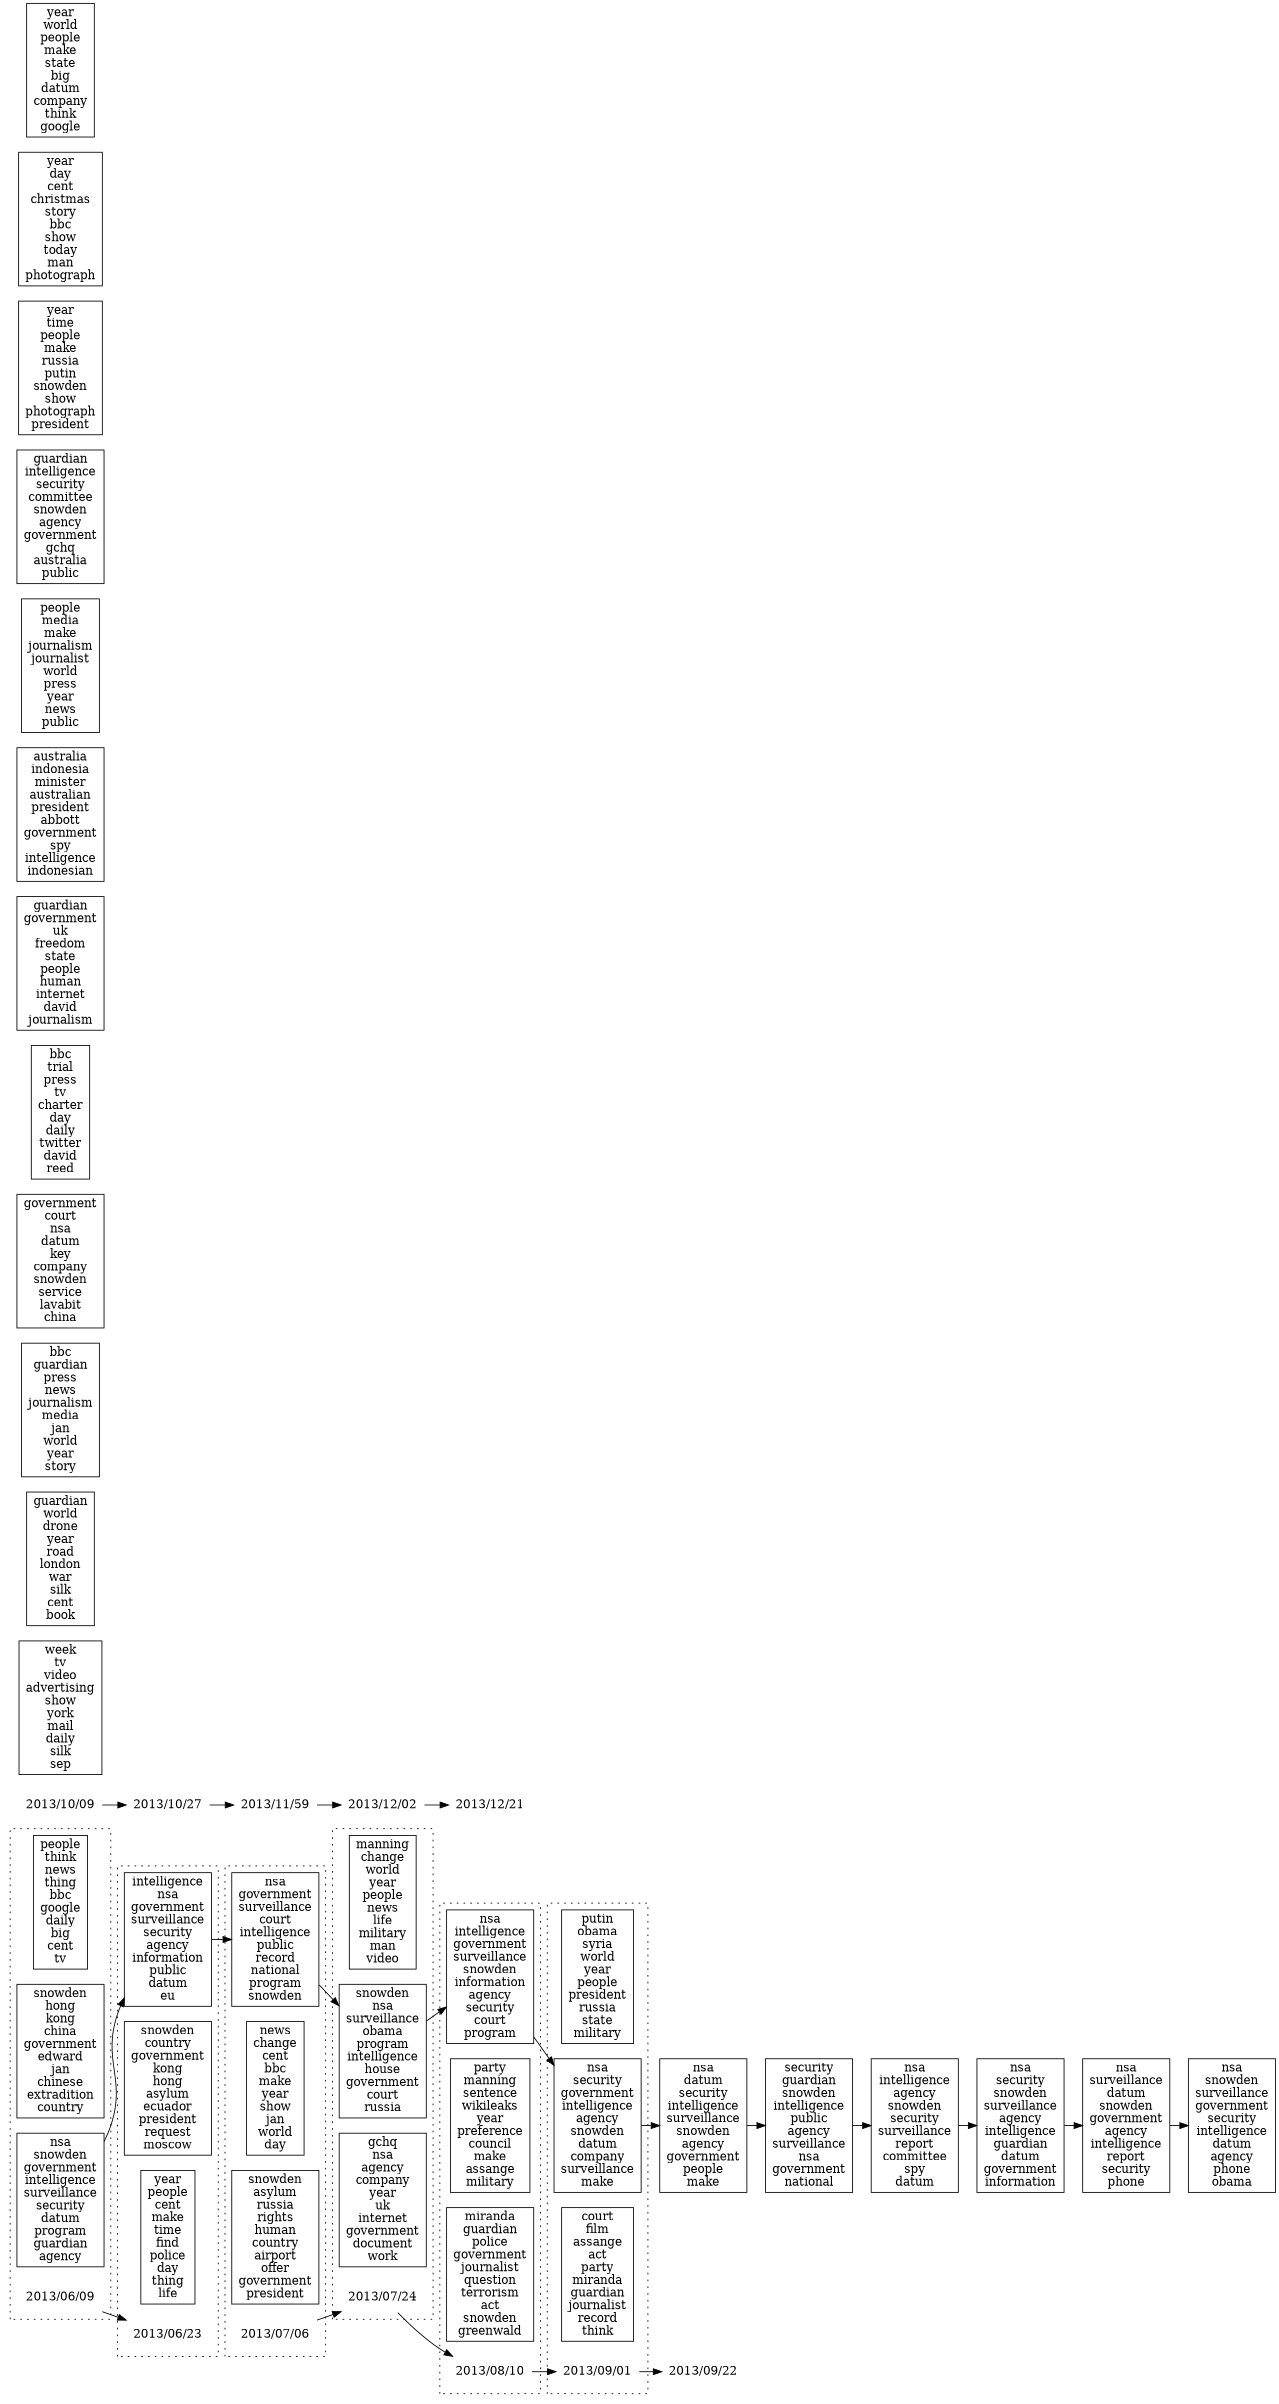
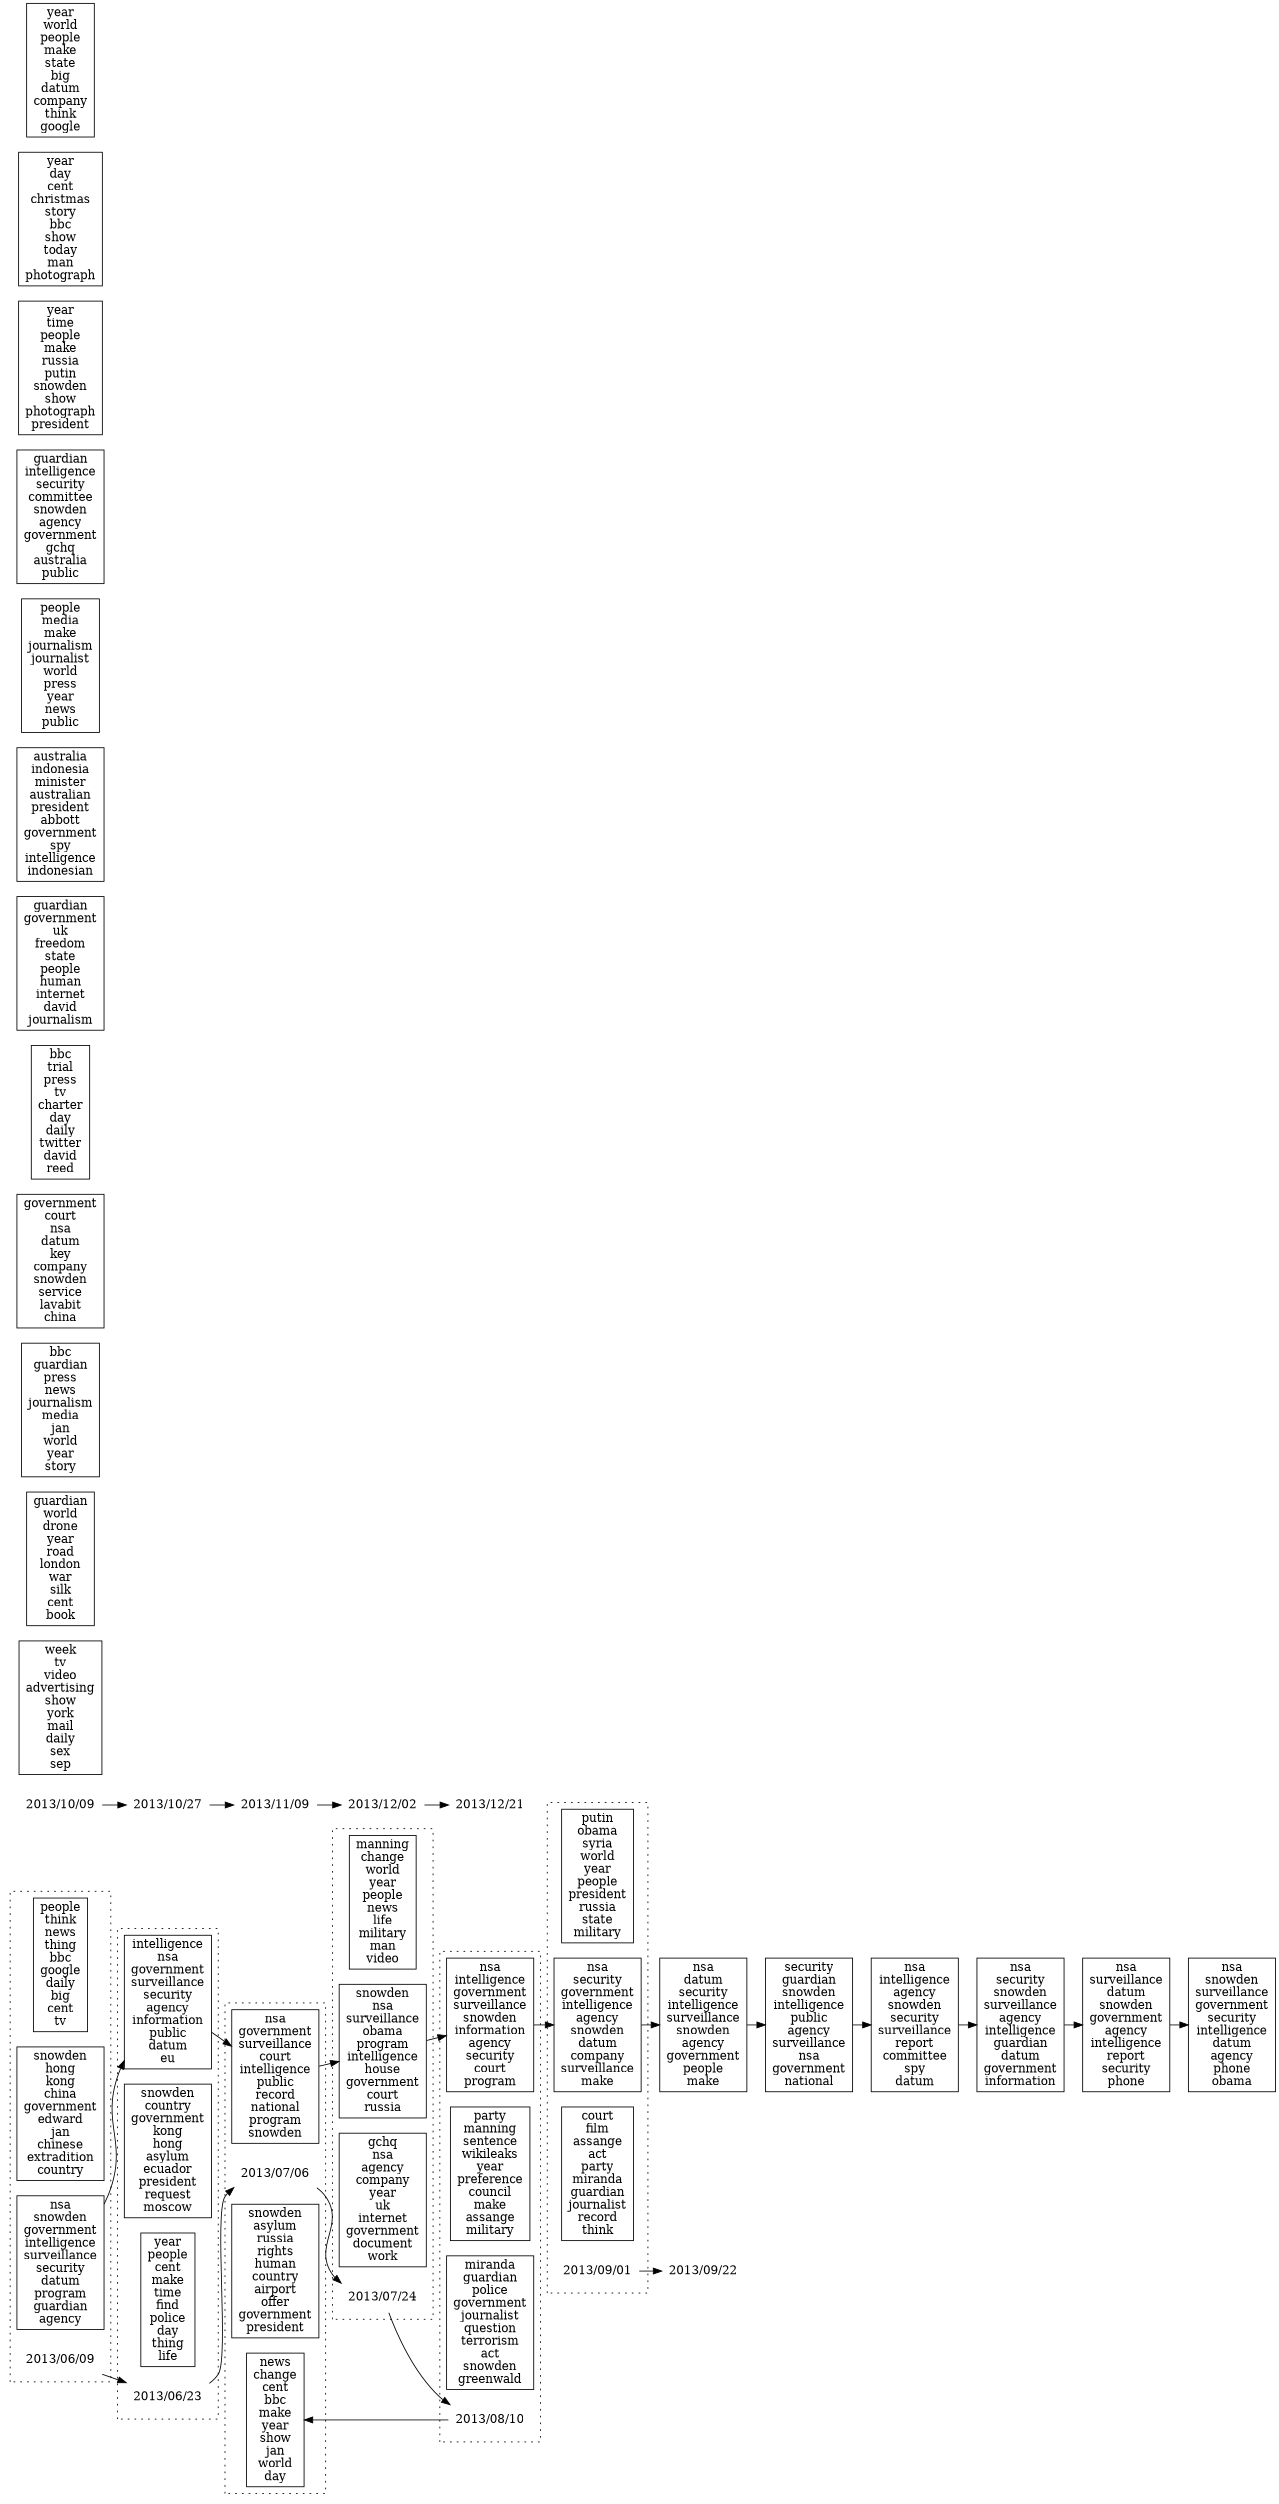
  strict graph {
    fontname=ArialMT
    fontsize=12
    rankdir=LR
    ranksep=0.3
    node [shape=box]
    edge [dir=forward]
    n1 [height=2.0556 label="nsa\ngovernment\nsurveillance\ncourt\nintelligence\npublic\nrecord\nnational\nprogram\nsnowden\n" width=1.1667]
    n2 [height=2.0556 label="news\nchange\ncent\nbbc\nmake\nyear\nshow\njan\nworld\nday\n" width=0.77778]
    n3 [height=2.0556 label="snowden\nasylum\nrussia\nrights\nhuman\ncountry\nairport\noffer\ngovernment\npresident\n" width=1.1528]
    "2013/07/06" [fontsize=14 height=0.5 shape=plaintext width=1.1111]
    n5 [height=2.0556 label="people\nthink\nnews\nthing\nbbc\ngoogle\ndaily\nbig\ncent\ntv\n" width=0.75144]
    n6 [height=2.0556 label="snowden\nhong\nkong\nchina\ngovernment\nedward\njan\nchinese\nextradition\ncountry\n" width=1.1528]
    n7 [height=2.0556 label="nsa\nsnowden\ngovernment\nintelligence\nsurveillance\nsecurity\ndatum\nprogram\nguardian\nagency\n" width=1.1667]
    "2013/06/09" [fontsize=14 height=0.5 shape=plaintext width=1.1111]
    n9 [height=2.0556 label="putin\nobama\nsyria\nworld\nyear\npeople\npresident\nrussia\nstate\nmilitary\n" width=0.93496]
    n10 [height=2.0556 label="nsa\nsecurity\ngovernment\nintelligence\nagency\nsnowden\ndatum\ncompany\nsurveillance\nmake\n" width=1.1667]
    n11 [height=2.0556 label="court\nfilm\nassange\nact\nparty\nmiranda\nguardian\njournalist\nrecord\nthink\n" width=0.95833]
    "2013/09/01" [fontsize=14 height=0.5 shape=plaintext width=1.1111]
    n13 [height=2.0556 label="manning\nchange\nworld\nyear\npeople\nnews\nlife\nmilitary\nman\nvideo\n" width=0.90278]
    n14 [height=2.0556 label="snowden\nnsa\nsurveillance\nobama\nprogram\nintelligence\nhouse\ngovernment\ncourt\nrussia\n" width=1.1667]
    n15 [height=2.0556 label="gchq\nnsa\nagency\ncompany\nyear\nuk\ninternet\ngovernment\ndocument\nwork\n" width=1.1528]
    "2013/07/24" [fontsize=14 height=0.5 shape=plaintext width=1.1111]
    n17 [height=2.0556 label="nsa\nintelligence\ngovernment\nsurveillance\nsnowden\ninformation\nagency\nsecurity\ncourt\nprogram\n" width=1.1667]
    n18 [height=2.0556 label="party\nmanning\nsentence\nwikileaks\nyear\npreference\ncouncil\nmake\nassange\nmilitary\n" width=1.0424]
    n19 [height=2.0556 label="miranda\nguardian\npolice\ngovernment\njournalist\nquestion\nterrorism\nact\nsnowden\ngreenwald\n" width=1.1528]
    "2013/08/10" [fontsize=14 height=0.5 shape=plaintext width=1.1111]
    n21 [height=2.0556 label="intelligence\nnsa\ngovernment\nsurveillance\nsecurity\nagency\ninformation\npublic\ndatum\neu\n" width=1.1667]
    n22 [height=2.0556 label="snowden\ncountry\ngovernment\nkong\nhong\nasylum\necuador\npresident\nrequest\nmoscow\n" width=1.1528]
    n23 [height=2.0556 label="year\npeople\ncent\nmake\ntime\nfind\npolice\nday\nthing\nlife\n" width=0.75]
    "2013/06/23" [fontsize=14 height=0.5 shape=plaintext width=1.1111]
    n25 [height=2.0556 label="nsa\ndatum\nsecurity\nintelligence\nsurveillance\nsnowden\nagency\ngovernment\npeople\nmake\n" width=1.1667]
    "2013/09/22" [fontsize=14 height=0.5 shape=plaintext width=1.1111]
    n27 [height=2.0556 label="security\nguardian\nsnowden\nintelligence\npublic\nagency\nsurveillance\nnsa\ngovernment\nnational\n" width=1.1667]
    n28 [height=2.0556 label="nsa\nintelligence\nagency\nsnowden\nsecurity\nsurveillance\nreport\ncommittee\nspy\ndatum\n" width=1.1667]
    "2013/10/09" [fontsize=14 height=0.5 shape=plaintext width=1.1111]
    "2013/10/27" [fontsize=14 height=0.5 shape=plaintext width=1.1111]
    n31 [height=2.0556 label="nsa\nsecurity\nsnowden\nsurveillance\nagency\nintelligence\nguardian\ndatum\ngovernment\ninformation\n" width=1.1667]
-   "2013/11/09" [fontsize=14 height=0.5 shape=plaintext width=1.1009 label="2013/11/59"]
+   "2013/11/09" [fontsize=14 height=0.5 shape=plaintext width=1.1009]
    n33 [height=2.0556 label="nsa\nsurveillance\ndatum\nsnowden\ngovernment\nagency\nintelligence\nreport\nsecurity\nphone\n" width=1.1667]
    "2013/12/02" [fontsize=14 height=0.5 shape=plaintext width=1.1111]
    n35 [height=2.0556 label="nsa\nsnowden\nsurveillance\ngovernment\nsecurity\nintelligence\ndatum\nagency\nphone\nobama\n" width=1.1667]
-   n36 [height=2.0556 label="week\ntv\nvideo\nadvertising\nshow\nyork\nmail\ndaily\nsilk\nsep\n" width=1.0862]
+   n36 [height=2.0556 label="week\ntv\nvideo\nadvertising\nshow\nyork\nmail\ndaily\nsex\nsep\n" width=1.0862]
    n37 [height=2.0556 label="guardian\nworld\ndrone\nyear\nroad\nlondon\nwar\nsilk\ncent\nbook\n" width=0.90278]
    n38 [height=2.0556 label="bbc\nguardian\npress\nnews\njournalism\nmedia\njan\nworld\nyear\nstory\n" width=1.0556]
    n39 [height=2.0556 label="government\ncourt\nnsa\ndatum\nkey\ncompany\nsnowden\nservice\nlavabit\nchina\n" width=1.1528]
    n40 [height=2.0556 label="bbc\ntrial\npress\ntv\ncharter\nday\ndaily\ntwitter\ndavid\nreed\n" width=0.76389]
    n41 [height=2.0556 label="guardian\ngovernment\nuk\nfreedom\nstate\npeople\nhuman\ninternet\ndavid\njournalism\n" width=1.1528]
    n42 [height=2.0556 label="australia\nindonesia\nminister\naustralian\npresident\nabbott\ngovernment\nspy\nintelligence\nindonesian\n" width=1.1528]
    n43 [height=2.0556 label="people\nmedia\nmake\njournalism\njournalist\nworld\npress\nyear\nnews\npublic\n" width=1.0556]
    n44 [height=2.0556 label="guardian\nintelligence\nsecurity\ncommittee\nsnowden\nagency\ngovernment\ngchq\naustralia\npublic\n" width=1.1528]
    n45 [height=2.0556 label="year\ntime\npeople\nmake\nrussia\nputin\nsnowden\nshow\nphotograph\npresident\n" width=1.1111]
    n46 [height=2.0556 label="year\nday\ncent\nchristmas\nstory\nbbc\nshow\ntoday\nman\nphotograph\n" width=1.1111]
    n47 [height=2.0556 label="year\nworld\npeople\nmake\nstate\nbig\ndatum\ncompany\nthink\ngoogle\n" width=0.93496]
    "2013/12/21" [fontsize=14 height=0.5 shape=plaintext width=1.1111]
    subgraph cluster_1 {
      color=black
      style=dotted
      n1
      n2
      n3
      "2013/07/06"
    }
    subgraph cluster_2 {
      color=black
      style=dotted
      n5
      n6
      n7
      "2013/06/09"
    }
    subgraph cluster_3 {
      color=black
      style=dotted
      n9
      n10
      n11
      "2013/09/01"
    }
    subgraph cluster_4 {
      color=black
      style=dotted
      n13
      n14
      n15
      "2013/07/24"
    }
    subgraph cluster_5 {
      color=black
      style=dotted
      n17
      n18
      n19
      "2013/08/10"
    }
    subgraph cluster_6 {
      color=black
      style=dotted
      n21
      n22
      n23
      "2013/06/23"
    }
    n1 -- n14
    "2013/07/06" -- "2013/07/24"
    n7 -- n21
    "2013/06/09" -- "2013/06/23"
    n10 -- n25
    "2013/09/01" -- "2013/09/22"
    n14 -- n17
    "2013/07/24" -- "2013/08/10"
    n17 -- n10
-   "2013/08/10" -- "2013/09/01"
+   "2013/08/10" -- n2
    n21 -- n1
+   "2013/06/23" -- "2013/07/06"
    n25 -- n27
    n27 -- n28
    n28 -- n31
    "2013/10/09" -- "2013/10/27"
    "2013/10/27" -- "2013/11/09"
    n31 -- n33
    "2013/11/09" -- "2013/12/02"
    n33 -- n35
    "2013/12/02" -- "2013/12/21"
  }
